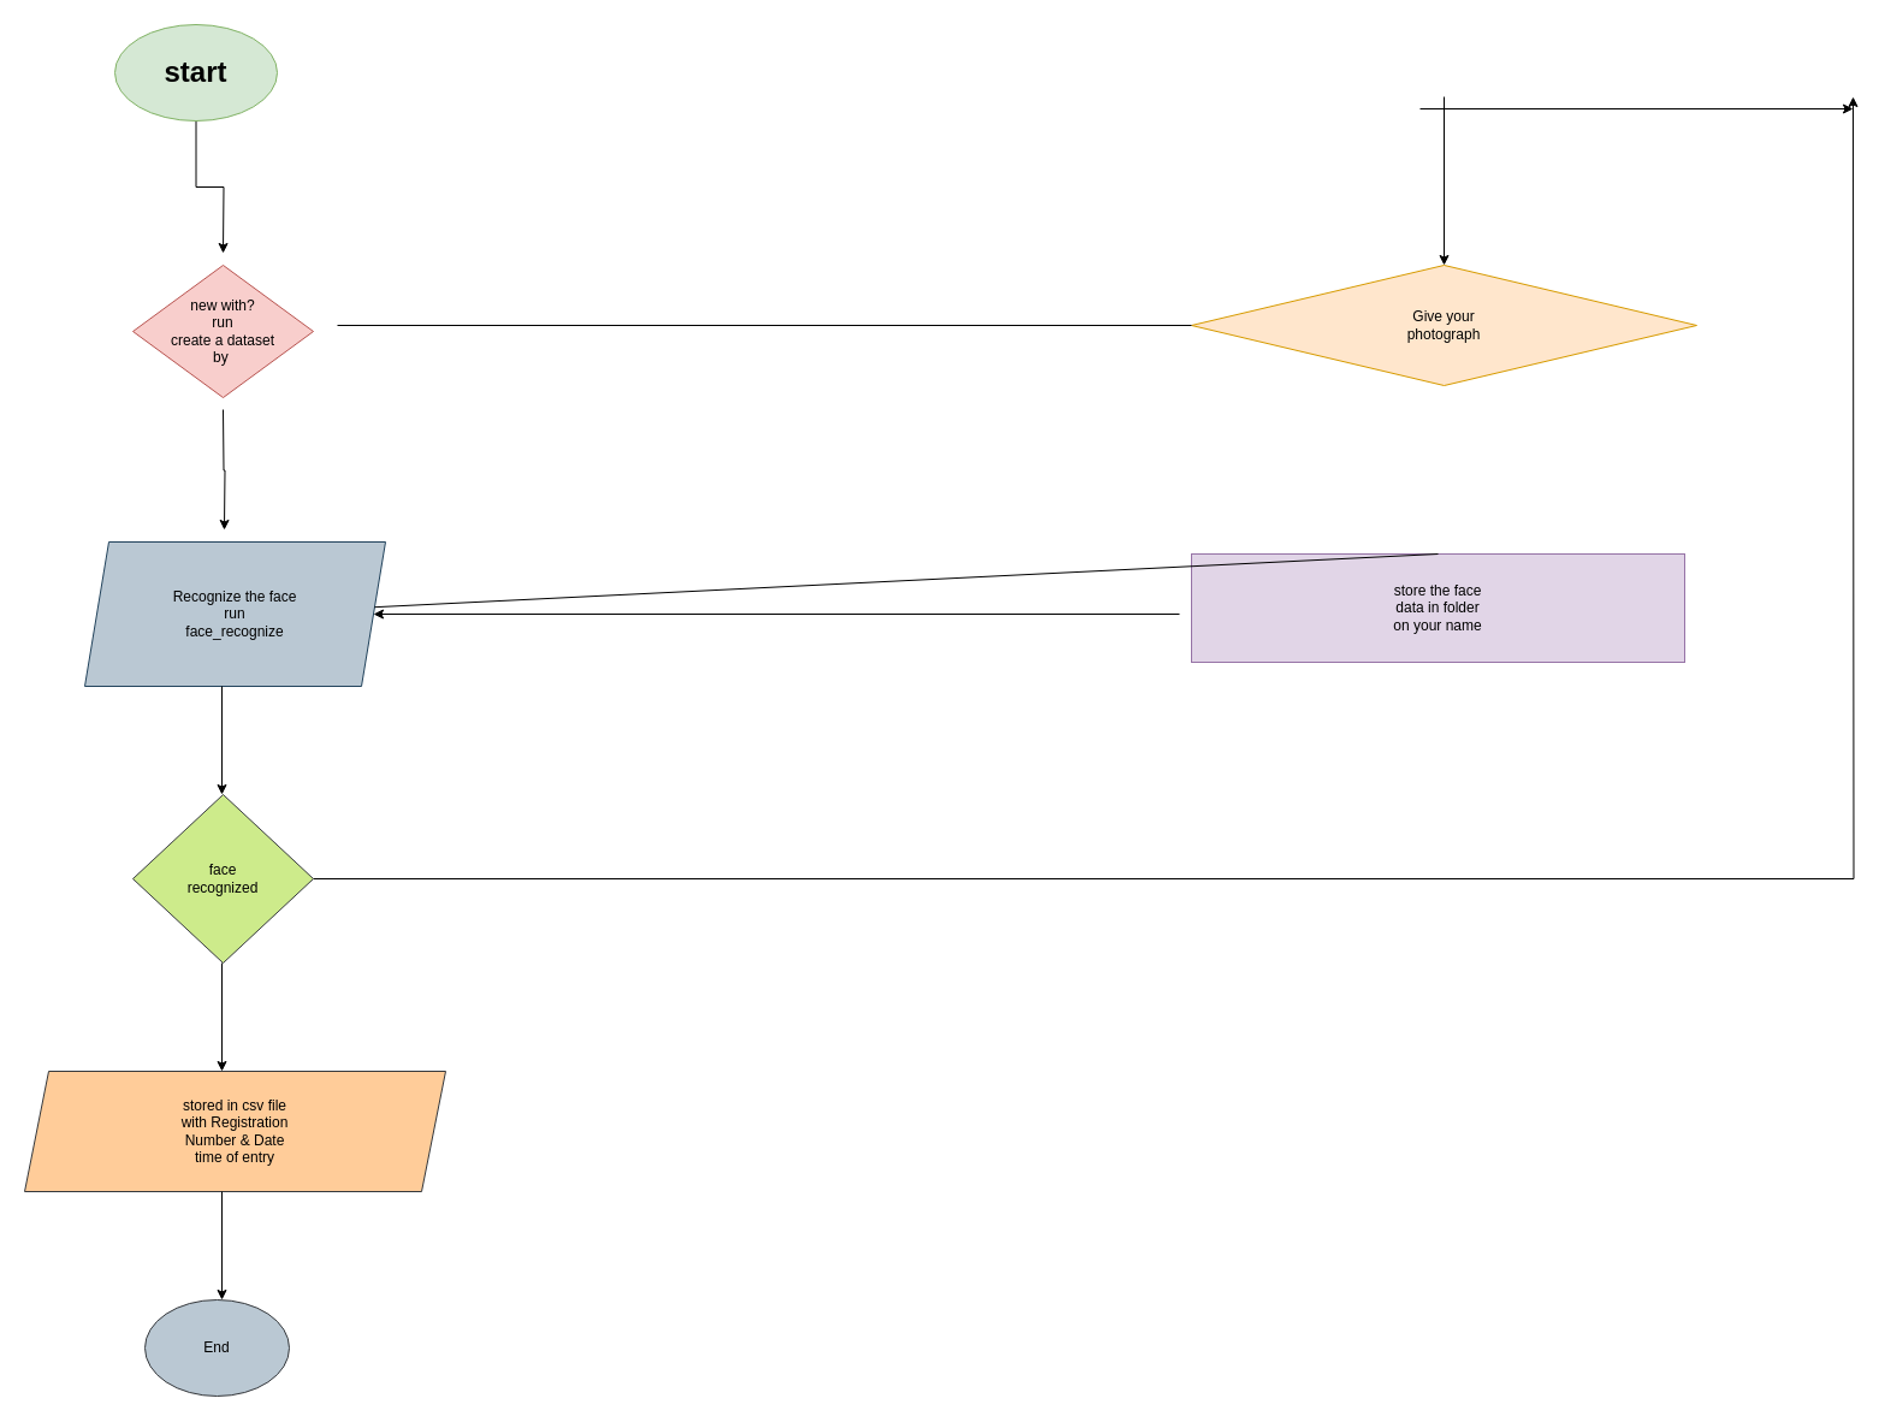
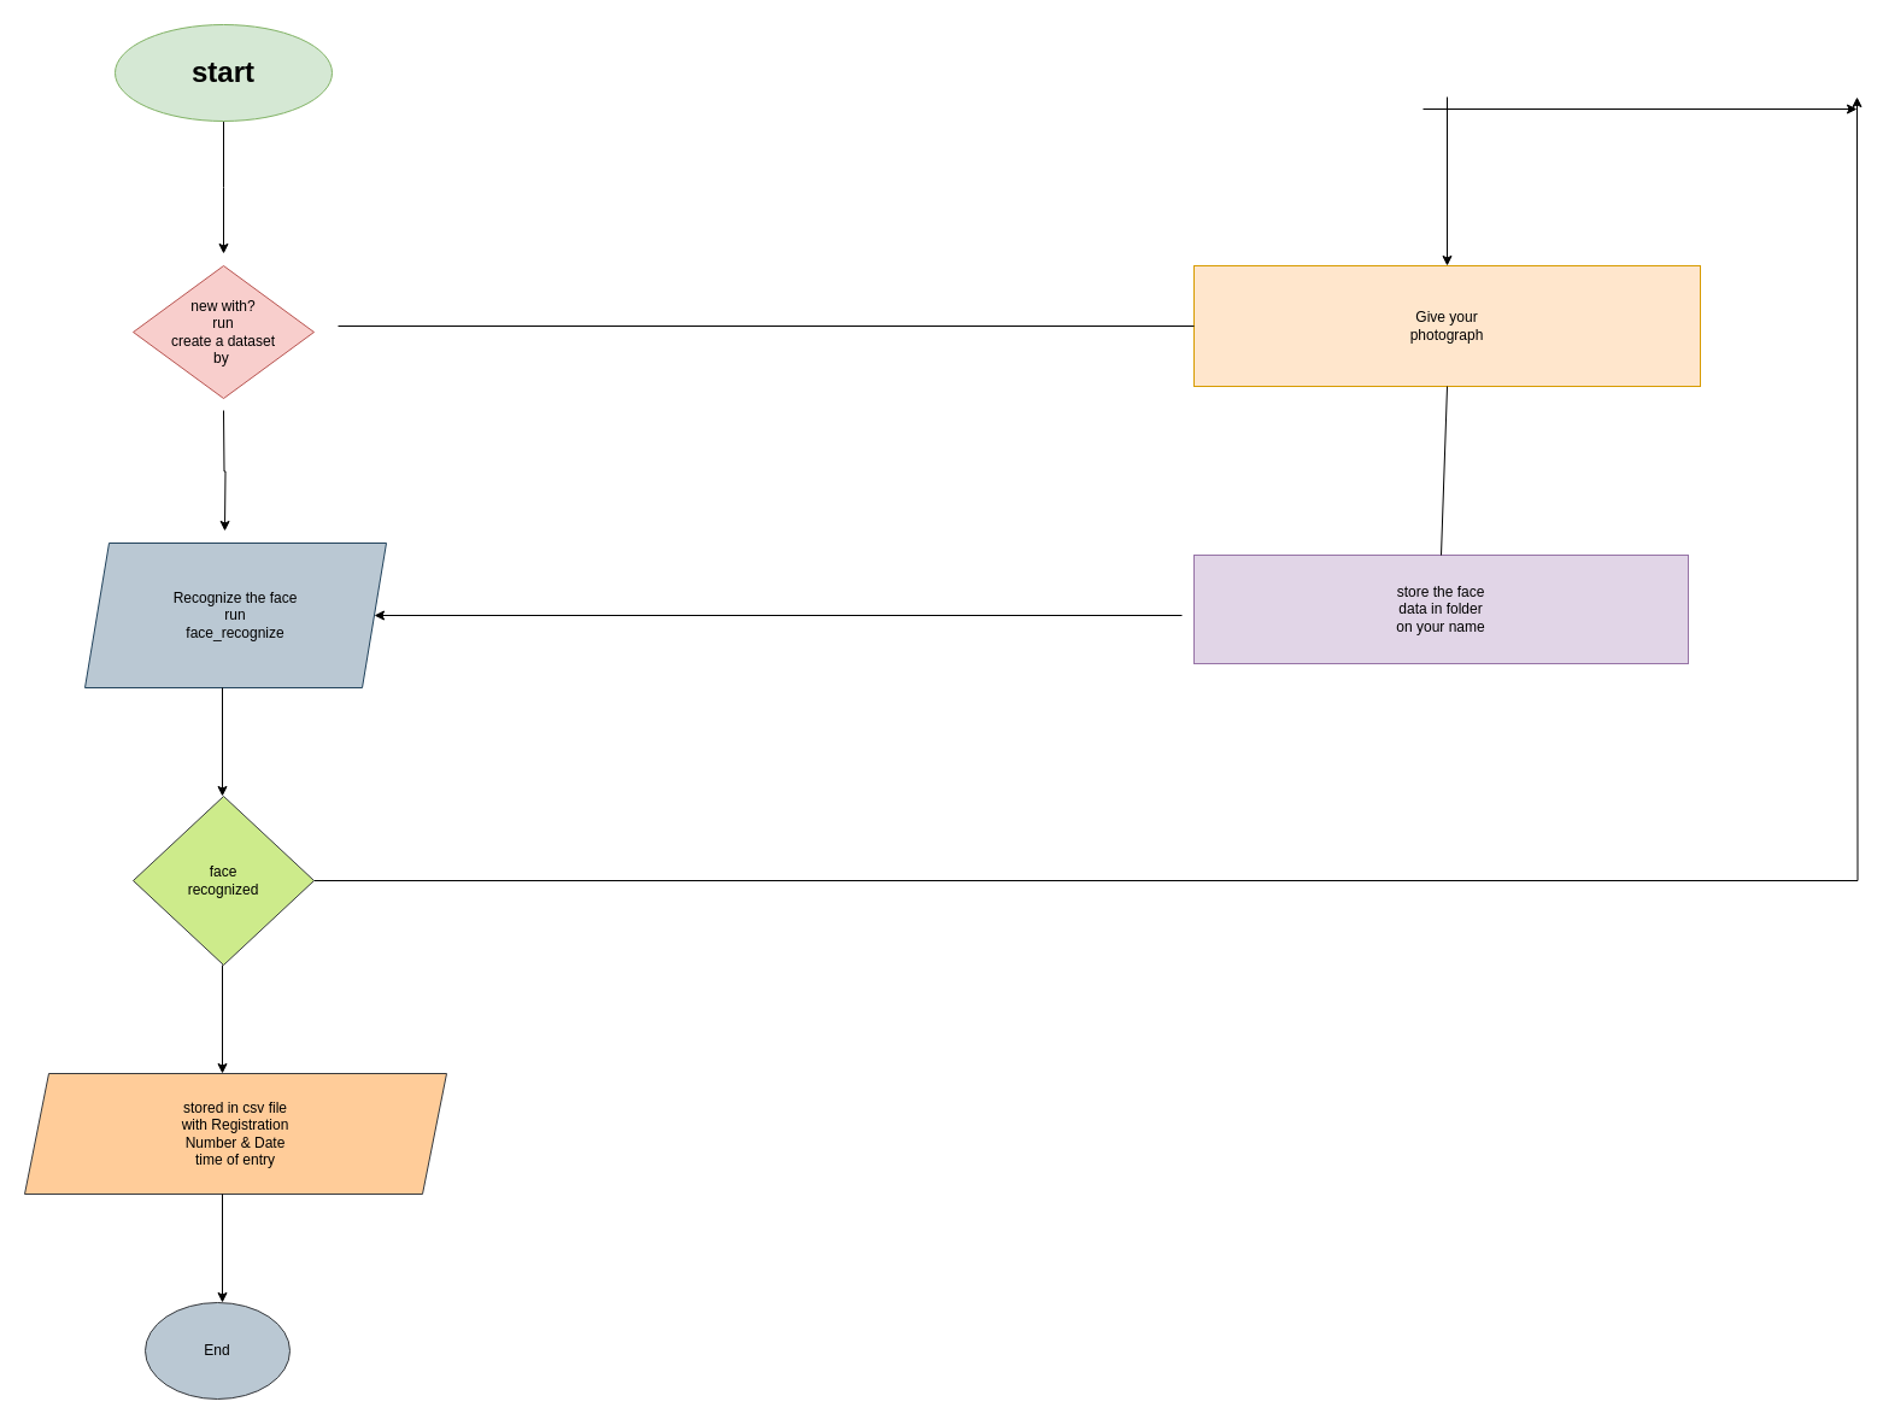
  <mxCell id="0" />
  <mxCell id="1" parent="0" />
  <mxCell id="2" style="edgeStyle=orthogonalEdgeStyle;rounded=0;orthogonalLoop=1;jettySize=auto;html=1;exitX=0.5;exitY=1;exitDx=0;exitDy=0;entryX=0.5;entryY=0;entryDx=0;entryDy=0;" edge="1" parent="1" source="3"><mxGeometry relative="1" as="geometry"><mxPoint x="185" y="210" as="targetPoint" /></mxGeometry></mxCell>
- <mxCell id="3" value="&lt;h1&gt;start&lt;/h1&gt;" style="ellipse;whiteSpace=wrap;html=1;fillColor=#d5e8d4;strokeColor=#82b366;" vertex="1" parent="1"><mxGeometry x="95" y="20" width="135" height="80" as="geometry" /></mxCell>
+ <mxCell id="3" value="&lt;h1&gt;start&lt;/h1&gt;" style="ellipse;whiteSpace=wrap;html=1;fillColor=#d5e8d4;strokeColor=#82b366;" vertex="1" parent="1"><mxGeometry x="95" y="20" width="180" height="80" as="geometry" /></mxCell>
  <mxCell id="4" style="edgeStyle=orthogonalEdgeStyle;rounded=0;orthogonalLoop=1;jettySize=auto;html=1;exitX=0.5;exitY=1;exitDx=0;exitDy=0;" edge="1" parent="1"><mxGeometry relative="1" as="geometry"><mxPoint x="186" y="440" as="targetPoint" /><mxPoint x="185" y="340" as="sourcePoint" /></mxGeometry></mxCell>
  <mxCell id="5" value="Recognize the face&lt;div&gt;run&lt;/div&gt;&lt;div&gt;face_recognize&lt;/div&gt;" style="shape=parallelogram;perimeter=parallelogramPerimeter;whiteSpace=wrap;html=1;fixedSize=1;fillColor=#bac8d3;strokeColor=#23445d;" vertex="1" parent="1"><mxGeometry x="70" y="450" width="250" height="120" as="geometry" /></mxCell>
  <mxCell id="6" value="" style="edgeStyle=orthogonalEdgeStyle;rounded=0;orthogonalLoop=1;jettySize=auto;html=1;" edge="1" parent="1" source="7"><mxGeometry relative="1" as="geometry"><mxPoint x="1540" y="80" as="targetPoint" /></mxGeometry></mxCell>
  <mxCell id="7" value="face&lt;div&gt;recognized&lt;/div&gt;" style="rhombus;whiteSpace=wrap;html=1;fillColor=#cdeb8b;strokeColor=#36393d;" vertex="1" parent="1"><mxGeometry x="110" y="660" width="150" height="140" as="geometry" /></mxCell>
  <mxCell id="8" value="stored in csv file&lt;div&gt;with Registration&lt;/div&gt;&lt;div&gt;Number &amp;amp; Date&lt;/div&gt;&lt;div&gt;time of entry&lt;/div&gt;" style="shape=parallelogram;perimeter=parallelogramPerimeter;whiteSpace=wrap;html=1;fixedSize=1;fillColor=#ffcc99;strokeColor=#36393d;" vertex="1" parent="1"><mxGeometry x="20" y="890" width="350" height="100" as="geometry" /></mxCell>
  <mxCell id="9" value="End" style="ellipse;whiteSpace=wrap;html=1;fillColor=#bac8d3;strokeColor=#36393d;" vertex="1" parent="1"><mxGeometry x="120" y="1080" width="120" height="80" as="geometry" /></mxCell>
  <mxCell id="10" value="" style="endArrow=classic;html=1;rounded=0;" edge="1" parent="1"><mxGeometry width="50" height="50" relative="1" as="geometry"><mxPoint x="184" y="800" as="sourcePoint" /><mxPoint x="184" y="890" as="targetPoint" /><Array as="points" /></mxGeometry></mxCell>
  <mxCell id="11" value="" style="endArrow=classic;html=1;rounded=0;" edge="1" parent="1"><mxGeometry width="50" height="50" relative="1" as="geometry"><mxPoint x="184" y="570" as="sourcePoint" /><mxPoint x="184" y="660" as="targetPoint" /><Array as="points" /></mxGeometry></mxCell>
  <mxCell id="12" value="" style="endArrow=classic;html=1;rounded=0;" edge="1" parent="1"><mxGeometry width="50" height="50" relative="1" as="geometry"><mxPoint x="184" y="990" as="sourcePoint" /><mxPoint x="184" y="1080" as="targetPoint" /><Array as="points" /></mxGeometry></mxCell>
  <mxCell id="13" value="store the face&lt;div&gt;data in folder&lt;/div&gt;&lt;div&gt;on your name&lt;/div&gt;" style="rounded=0;whiteSpace=wrap;html=1;fillColor=#e1d5e7;strokeColor=#9673a6;" vertex="1" parent="1"><mxGeometry x="990" y="460" width="410" height="90" as="geometry" /></mxCell>
- <mxCell id="14" value="Give your&lt;div&gt;photograph&lt;/div&gt;" style="rhombus;whiteSpace=wrap;html=1;fillColor=#ffe6cc;strokeColor=#d79b00;" vertex="1" parent="1"><mxGeometry x="990" y="220" width="420" height="100" as="geometry" /></mxCell>
+ <mxCell id="14" value="Give your&lt;div&gt;photograph&lt;/div&gt;" style="rounded=0;whiteSpace=wrap;html=1;fillColor=#ffe6cc;strokeColor=#d79b00;" vertex="1" parent="1"><mxGeometry x="990" y="220" width="420" height="100" as="geometry" /></mxCell>
  <mxCell id="15" value="" style="endArrow=classic;html=1;rounded=0;" edge="1" parent="1"><mxGeometry width="50" height="50" relative="1" as="geometry"><mxPoint x="1180" y="90" as="sourcePoint" /><mxPoint x="1540" y="90" as="targetPoint" /></mxGeometry></mxCell>
  <mxCell id="16" value="" style="endArrow=classic;html=1;rounded=0;entryX=0.5;entryY=0;entryDx=0;entryDy=0;" edge="1" parent="1" target="14"><mxGeometry width="50" height="50" relative="1" as="geometry"><mxPoint x="1200" y="80" as="sourcePoint" /><mxPoint x="610" y="650" as="targetPoint" /></mxGeometry></mxCell>
  <mxCell id="17" value="" style="endArrow=classic;html=1;rounded=0;entryX=1;entryY=0.5;entryDx=0;entryDy=0;" edge="1" parent="1" target="5"><mxGeometry width="50" height="50" relative="1" as="geometry"><mxPoint x="980" y="510" as="sourcePoint" /><mxPoint x="610" y="650" as="targetPoint" /></mxGeometry></mxCell>
- <mxCell id="18" value="" style="endArrow=none;html=1;rounded=0;exitX=0.5;exitY=0;exitDx=0;exitDy=0;" edge="1" parent="1" source="13" target="5"><mxGeometry width="50" height="50" relative="1" as="geometry"><mxPoint x="560" y="700" as="sourcePoint" /><mxPoint x="610" y="650" as="targetPoint" /></mxGeometry></mxCell>
+ <mxCell id="18" value="" style="endArrow=none;html=1;rounded=0;entryX=0.5;entryY=1;entryDx=0;entryDy=0;exitX=0.5;exitY=0;exitDx=0;exitDy=0;" edge="1" parent="1" source="13" target="14"><mxGeometry width="50" height="50" relative="1" as="geometry"><mxPoint x="560" y="700" as="sourcePoint" /><mxPoint x="610" y="650" as="targetPoint" /></mxGeometry></mxCell>
  <mxCell id="19" value="" style="endArrow=none;html=1;rounded=0;entryX=0;entryY=0.5;entryDx=0;entryDy=0;" edge="1" parent="1" target="14"><mxGeometry width="50" height="50" relative="1" as="geometry"><mxPoint x="280" y="270" as="sourcePoint" /><mxPoint x="610" y="650" as="targetPoint" /></mxGeometry></mxCell>
  <mxCell id="20" value="new&amp;nbsp;&lt;span style=&quot;background-color: transparent; color: light-dark(rgb(0, 0, 0), rgb(255, 255, 255));&quot;&gt;with?&lt;/span&gt;&lt;div&gt;run&lt;/div&gt;&lt;div&gt;create a dataset&lt;/div&gt;&lt;div&gt;by&amp;nbsp;&lt;/div&gt;" style="rhombus;whiteSpace=wrap;html=1;fillColor=#f8cecc;strokeColor=#b85450;" vertex="1" parent="1"><mxGeometry x="110" y="220" width="150" height="110" as="geometry" /></mxCell>
